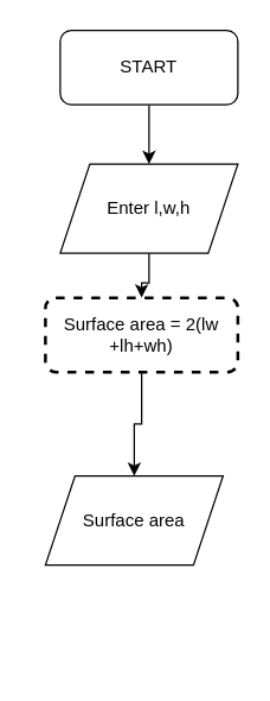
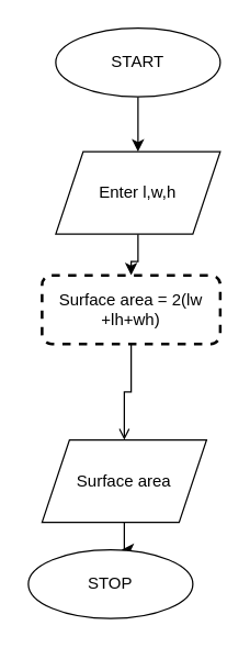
  <mxCell id="0" />
  <mxCell id="1" parent="0" />
  <mxCell id="2" style="edgeStyle=orthogonalEdgeStyle;rounded=0;orthogonalLoop=1;jettySize=auto;html=1;entryX=0.5;entryY=0;entryDx=0;entryDy=0;" edge="1" parent="1" source="3" target="5"><mxGeometry relative="1" as="geometry" /></mxCell>
- <mxCell id="3" value="START" style="whiteSpace=wrap;html=1;rounded=1;" vertex="1" parent="1"><mxGeometry x="40" y="20" width="120" height="50" as="geometry" /></mxCell>
+ <mxCell id="3" value="START" style="ellipse;whiteSpace=wrap;html=1;" vertex="1" parent="1"><mxGeometry x="40" y="20" width="120" height="50" as="geometry" /></mxCell>
  <mxCell id="4" style="edgeStyle=orthogonalEdgeStyle;rounded=0;orthogonalLoop=1;jettySize=auto;html=1;entryX=0.5;entryY=0;entryDx=0;entryDy=0;" edge="1" parent="1" source="5" target="7"><mxGeometry relative="1" as="geometry" /></mxCell>
  <mxCell id="5" value="Enter l,w,h" style="shape=parallelogram;perimeter=parallelogramPerimeter;whiteSpace=wrap;html=1;fixedSize=1;" vertex="1" parent="1"><mxGeometry x="40" y="110" width="120" height="60" as="geometry" /></mxCell>
- <mxCell id="6" style="edgeStyle=orthogonalEdgeStyle;rounded=0;orthogonalLoop=1;jettySize=auto;html=1;entryX=0.5;entryY=0;entryDx=0;entryDy=0;" edge="1" parent="1" source="7" target="9"><mxGeometry relative="1" as="geometry" /></mxCell>
+ <mxCell id="6" style="edgeStyle=orthogonalEdgeStyle;rounded=0;orthogonalLoop=1;jettySize=auto;html=1;entryX=0.5;entryY=0;entryDx=0;entryDy=0;endArrow=open;" edge="1" parent="1" source="7" target="9"><mxGeometry relative="1" as="geometry" /></mxCell>
  <mxCell id="7" value="Surface area = 2(lw +lh+wh)" style="rounded=1;whiteSpace=wrap;html=1;absoluteArcSize=1;arcSize=14;strokeWidth=2;dashed=1;" vertex="1" parent="1"><mxGeometry x="30" y="200" width="130" height="50" as="geometry" /></mxCell>
+ <mxCell id="8" style="edgeStyle=orthogonalEdgeStyle;rounded=0;orthogonalLoop=1;jettySize=auto;html=1;entryX=0.567;entryY=0;entryDx=0;entryDy=0;entryPerimeter=0;" edge="1" parent="1" source="9" target="10"><mxGeometry relative="1" as="geometry" /></mxCell>
  <mxCell id="9" value="Surface area" style="shape=parallelogram;perimeter=parallelogramPerimeter;whiteSpace=wrap;html=1;fixedSize=1;" vertex="1" parent="1"><mxGeometry x="30" y="320" width="120" height="60" as="geometry" /></mxCell>
+ <mxCell id="10" value="STOP" style="ellipse;whiteSpace=wrap;html=1;" vertex="1" parent="1"><mxGeometry x="20" y="400" width="120" height="50" as="geometry" /></mxCell>
